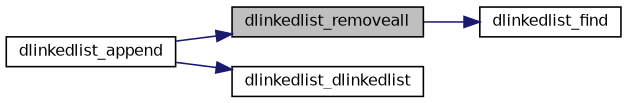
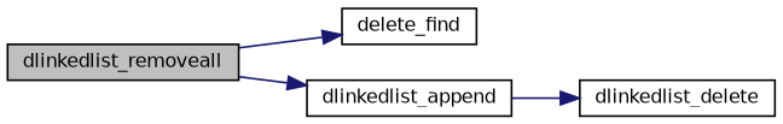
  digraph {
    rankdir=LR
    node [color=black fillcolor=white fontname=Helvetica fontsize=10 shape=record style=filled]
    edge [color=midnightblue fontname=Helvetica fontsize=10 labelfontname=Helvetica labelfontsize=10 style=solid]
    n1 [fillcolor=grey75 fontcolor=black height=0.2 label=dlinkedlist_removeall width=0.4]
-   n2 [height=0.2 label=dlinkedlist_find width=0.4]
+   n2 [height=0.2 label=delete_find width=0.4]
    n3 [height=0.2 label=dlinkedlist_append width=0.4]
-   n4 [height=0.2 label=dlinkedlist_dlinkedlist width=0.4]
+   n4 [height=0.2 label=dlinkedlist_delete width=0.4]
    n1 -> n2
-   n3 -> n1
+   n1 -> n3
    n3 -> n4
  }
